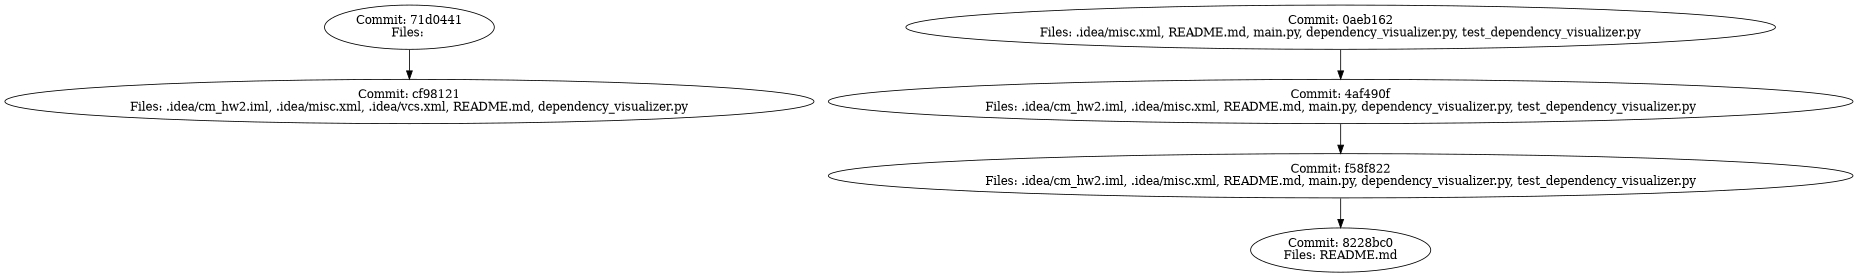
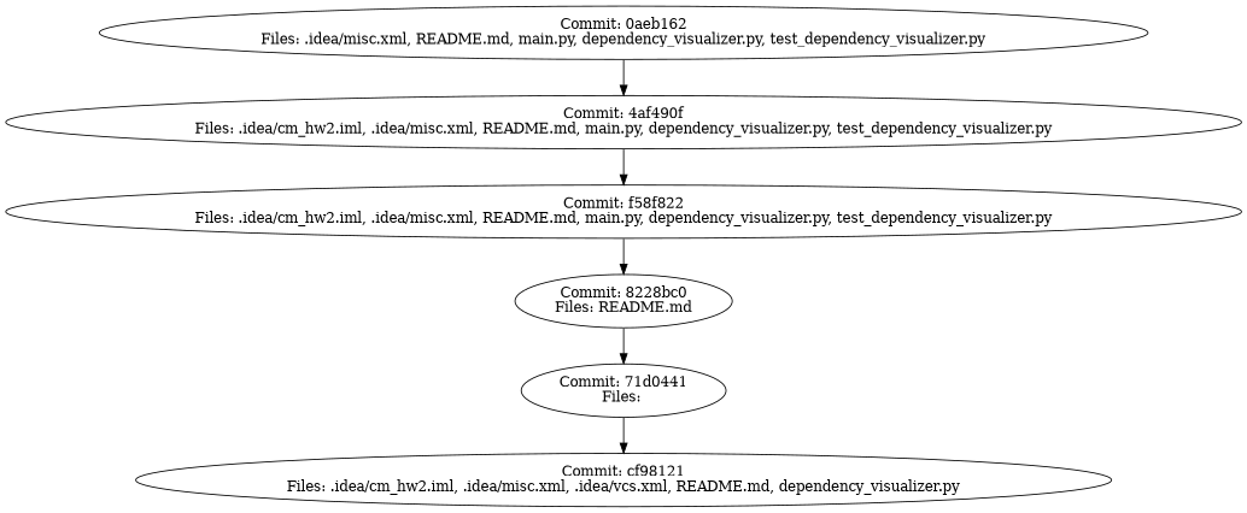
  digraph {
    n1 [label="Commit: cf98121\nFiles: .idea/cm_hw2.iml, .idea/misc.xml, .idea/vcs.xml, README.md, dependency_visualizer.py"]
    n2 [label="Commit: 71d0441\nFiles: "]
    n3 [label="Commit: 8228bc0\nFiles: README.md"]
    n4 [label="Commit: f58f822\nFiles: .idea/cm_hw2.iml, .idea/misc.xml, README.md, main.py, dependency_visualizer.py, test_dependency_visualizer.py"]
    n5 [label="Commit: 4af490f\nFiles: .idea/cm_hw2.iml, .idea/misc.xml, README.md, main.py, dependency_visualizer.py, test_dependency_visualizer.py"]
    n6 [label="Commit: 0aeb162\nFiles: .idea/misc.xml, README.md, main.py, dependency_visualizer.py, test_dependency_visualizer.py"]
    n2 -> n1
+   n3 -> n2
    n4 -> n3
    n5 -> n4
    n6 -> n5
  }
